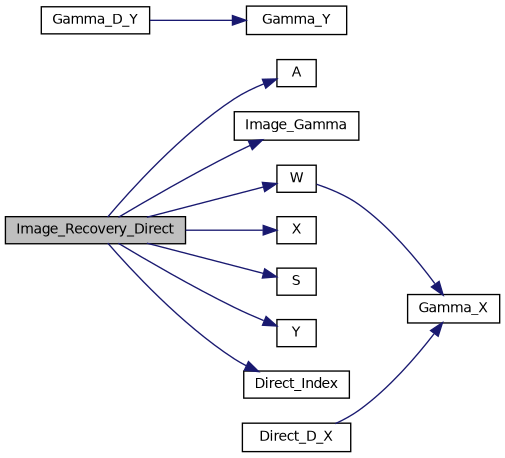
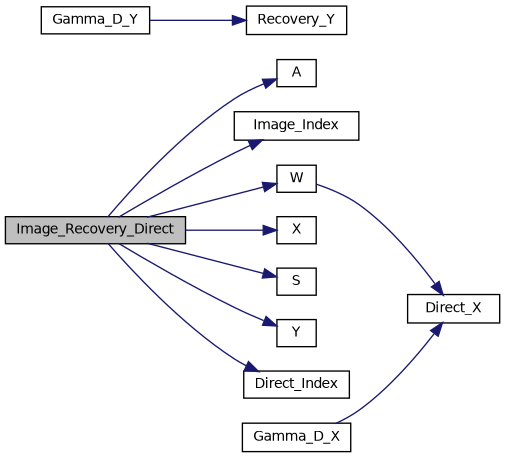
  digraph {
    rankdir=LR
    node [color=black fillcolor=white fontname=Helvetica fontsize=10 shape=record style=filled]
    edge [color=midnightblue fontname=Helvetica fontsize=10 labelfontname=Helvetica labelfontsize=10 style=solid]
    n1 [fillcolor=grey75 fontcolor=black height=0.2 label=Image_Recovery_Direct width=0.4]
    n2 [height=0.2 label=A width=0.4]
-   n3 [height=0.2 label=Image_Gamma width=0.4]
+   n3 [height=0.2 label=Image_Index width=0.4]
    n4 [height=0.2 label=W width=0.4]
    n5 [height=0.2 label=X width=0.4]
    n6 [height=0.2 label=S width=0.4]
    n7 [height=0.2 label=Y width=0.4]
    n8 [height=0.2 label=Direct_Index width=0.4]
-   n9 [height=0.2 label=Gamma_X width=0.4]
-   n10 [height=0.2 label=Direct_D_X width=0.4]
+   n9 [height=0.2 label=Direct_X width=0.4]
+   n10 [height=0.2 label=Gamma_D_X width=0.4]
    n11 [height=0.2 label=Gamma_D_Y width=0.4]
-   n12 [height=0.2 label=Gamma_Y width=0.4]
+   n12 [height=0.2 label=Recovery_Y width=0.4]
    n1 -> n2
    n1 -> n3
    n1 -> n4
    n1 -> n5
    n1 -> n6
    n1 -> n7
    n1 -> n8
    n4 -> n9
    n10 -> n9
    n11 -> n12
  }
